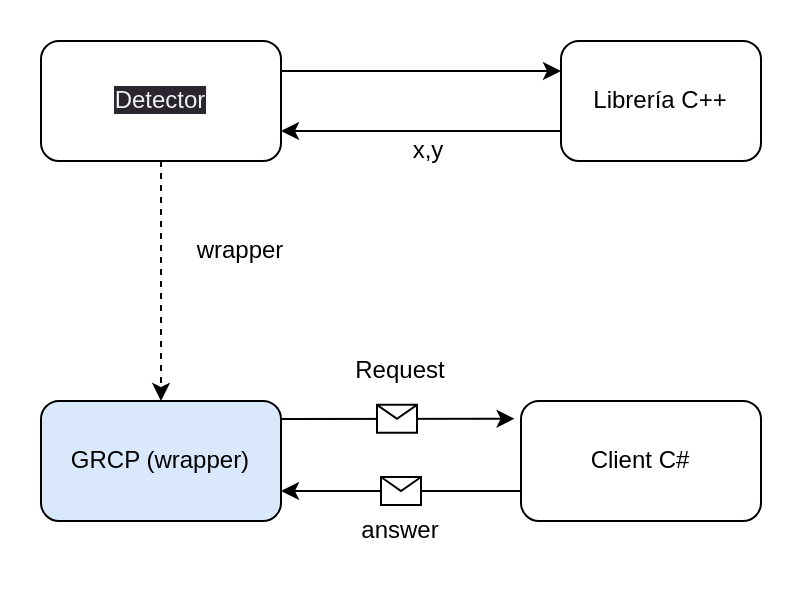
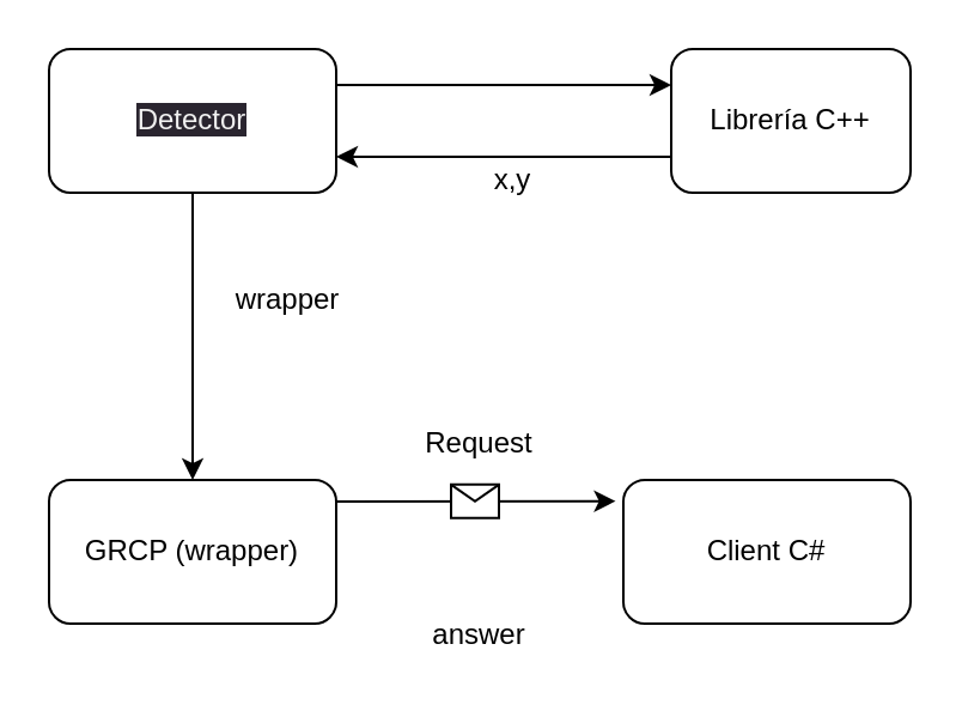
  <mxCell id="0" />
  <mxCell id="1" parent="0" />
- <mxCell id="2" value="GRCP (wrapper)" style="rounded=1;whiteSpace=wrap;html=1;fillColor=#dae8fc;" vertex="1" parent="1"><mxGeometry x="20" y="200" width="120" height="60" as="geometry" /></mxCell>
+ <mxCell id="2" value="GRCP (wrapper)" style="rounded=1;whiteSpace=wrap;html=1;" vertex="1" parent="1"><mxGeometry x="20" y="200" width="120" height="60" as="geometry" /></mxCell>
  <mxCell id="3" style="edgeStyle=orthogonalEdgeStyle;rounded=0;orthogonalLoop=1;jettySize=auto;html=1;exitX=1;exitY=0.25;exitDx=0;exitDy=0;entryX=0;entryY=0.25;entryDx=0;entryDy=0;" edge="1" parent="1" source="5" target="7"><mxGeometry relative="1" as="geometry" /></mxCell>
- <mxCell id="4" style="edgeStyle=orthogonalEdgeStyle;rounded=0;orthogonalLoop=1;jettySize=auto;html=1;exitX=0.5;exitY=1;exitDx=0;exitDy=0;entryX=0.5;entryY=0;entryDx=0;entryDy=0;dashed=1;" edge="1" parent="1" source="5" target="2"><mxGeometry relative="1" as="geometry" /></mxCell>
+ <mxCell id="4" style="edgeStyle=orthogonalEdgeStyle;rounded=0;orthogonalLoop=1;jettySize=auto;html=1;exitX=0.5;exitY=1;exitDx=0;exitDy=0;entryX=0.5;entryY=0;entryDx=0;entryDy=0;" edge="1" parent="1" source="5" target="2"><mxGeometry relative="1" as="geometry" /></mxCell>
  <mxCell id="5" value="&lt;span style=&quot;color: rgb(240, 240, 240); font-family: Helvetica; font-size: 12px; font-style: normal; font-variant-ligatures: normal; font-variant-caps: normal; font-weight: 400; letter-spacing: normal; orphans: 2; text-align: center; text-indent: 0px; text-transform: none; widows: 2; word-spacing: 0px; -webkit-text-stroke-width: 0px; background-color: rgb(42, 37, 47); text-decoration-thickness: initial; text-decoration-style: initial; text-decoration-color: initial; float: none; display: inline !important;&quot;&gt;Detector&lt;/span&gt;" style="rounded=1;whiteSpace=wrap;html=1;" vertex="1" parent="1"><mxGeometry x="20" y="20" width="120" height="60" as="geometry" /></mxCell>
  <mxCell id="6" style="edgeStyle=orthogonalEdgeStyle;rounded=0;orthogonalLoop=1;jettySize=auto;html=1;exitX=0;exitY=0.75;exitDx=0;exitDy=0;entryX=1;entryY=0.75;entryDx=0;entryDy=0;" edge="1" parent="1" source="7" target="5"><mxGeometry relative="1" as="geometry" /></mxCell>
  <mxCell id="7" value="Librería C++" style="rounded=1;whiteSpace=wrap;html=1;" vertex="1" parent="1"><mxGeometry x="280" y="20" width="100" height="60" as="geometry" /></mxCell>
  <mxCell id="8" value="x,y" style="text;html=1;strokeColor=none;fillColor=none;align=center;verticalAlign=middle;whiteSpace=wrap;rounded=0;" vertex="1" parent="1"><mxGeometry x="184" y="60" width="60" height="30" as="geometry" /></mxCell>
  <mxCell id="9" value="wrapper" style="text;html=1;strokeColor=none;fillColor=none;align=center;verticalAlign=middle;whiteSpace=wrap;rounded=0;" vertex="1" parent="1"><mxGeometry x="90" y="110" width="60" height="30" as="geometry" /></mxCell>
  <mxCell id="10" value="Client C#" style="rounded=1;whiteSpace=wrap;html=1;" vertex="1" parent="1"><mxGeometry x="260" y="200" width="120" height="60" as="geometry" /></mxCell>
  <mxCell id="11" value="" style="endArrow=classic;html=1;rounded=0;entryX=-0.027;entryY=0.147;entryDx=0;entryDy=0;entryPerimeter=0;" edge="1" parent="1" target="10"><mxGeometry relative="1" as="geometry"><mxPoint x="140" y="209" as="sourcePoint" /><mxPoint x="230" y="210" as="targetPoint" /></mxGeometry></mxCell>
  <mxCell id="12" value="" style="shape=message;html=1;outlineConnect=0;" vertex="1" parent="11"><mxGeometry width="20" height="14" relative="1" as="geometry"><mxPoint x="-10" y="-7" as="offset" /></mxGeometry></mxCell>
- <mxCell id="13" value="" style="endArrow=classic;html=1;rounded=0;entryX=1;entryY=0.75;entryDx=0;entryDy=0;exitX=0;exitY=0.75;exitDx=0;exitDy=0;" edge="1" parent="1" source="10" target="2"><mxGeometry relative="1" as="geometry"><mxPoint x="130" y="210" as="sourcePoint" /><mxPoint x="230" y="210" as="targetPoint" /><Array as="points" /></mxGeometry></mxCell>
- <mxCell id="14" value="" style="shape=message;html=1;outlineConnect=0;" vertex="1" parent="13"><mxGeometry width="20" height="14" relative="1" as="geometry"><mxPoint x="-10" y="-7" as="offset" /></mxGeometry></mxCell>
  <mxCell id="15" value="Request" style="text;html=1;strokeColor=none;fillColor=none;align=center;verticalAlign=middle;whiteSpace=wrap;rounded=0;" vertex="1" parent="1"><mxGeometry x="170" y="170" width="60" height="30" as="geometry" /></mxCell>
  <mxCell id="16" value="answer" style="text;html=1;strokeColor=none;fillColor=none;align=center;verticalAlign=middle;whiteSpace=wrap;rounded=0;" vertex="1" parent="1"><mxGeometry x="170" y="250" width="60" height="30" as="geometry" /></mxCell>
